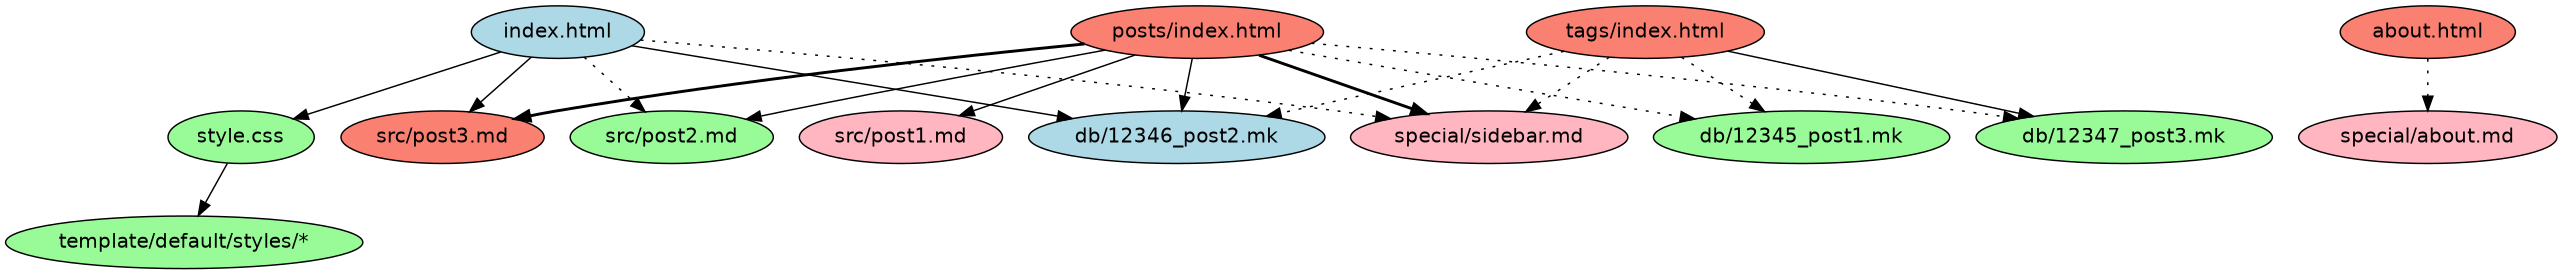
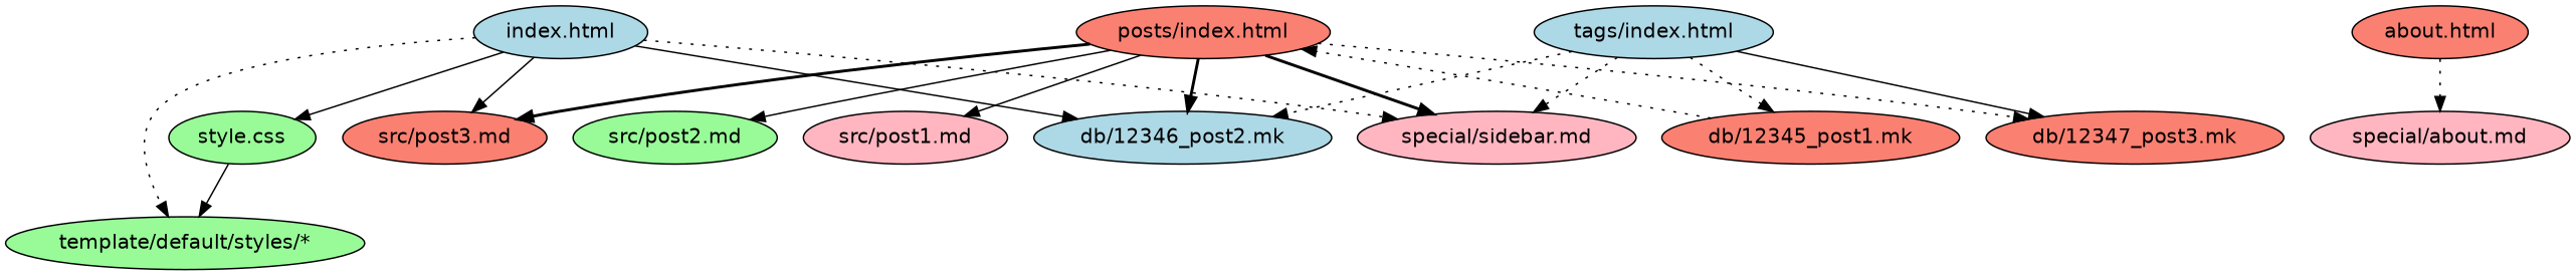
  digraph {
    fontname="DejaVu Sans"
    node [fillcolor=palegreen fontname="DejaVu Sans" style=filled]
    edge [fontname="DejaVu Sans" style=dotted]
    n1 [fillcolor=lightblue label="index.html"]
    "style.css"
    "src/post3.md" [fillcolor=salmon]
    "db/12346_post2.mk" [fillcolor=lightblue]
    "src/post2.md"
    "special/sidebar.md" [fillcolor=lightpink]
    "template/default/styles/*"
    "posts/index.html" [fillcolor=salmon]
-   "db/12347_post3.mk"
-   "db/12345_post1.mk"
+   "db/12347_post3.mk" [fillcolor=salmon]
+   "db/12345_post1.mk" [fillcolor=salmon]
    "src/post1.md" [fillcolor=lightpink]
-   "tags/index.html" [fillcolor=salmon]
+   "tags/index.html" [fillcolor=lightblue]
    "about.html" [fillcolor=salmon]
    "special/about.md" [fillcolor=lightpink]
    n1 -> "style.css" [style=solid]
    n1 -> "src/post3.md" [style=solid]
    n1 -> "db/12346_post2.mk" [style=solid]
-   n1 -> "src/post2.md"
+   n1 -> "template/default/styles/*"
    n1 -> "special/sidebar.md"
    "style.css" -> "template/default/styles/*" [style=solid]
    "posts/index.html" -> "src/post3.md" [style=bold]
-   "posts/index.html" -> "db/12346_post2.mk" [style=solid]
+   "posts/index.html" -> "db/12346_post2.mk" [style=bold]
    "posts/index.html" -> "src/post2.md" [style=solid]
    "posts/index.html" -> "special/sidebar.md" [style=bold]
    "posts/index.html" -> "db/12347_post3.mk"
-   "posts/index.html" -> "db/12345_post1.mk"
+   "db/12345_post1.mk" -> "posts/index.html"
    "posts/index.html" -> "src/post1.md" [style=solid]
    "tags/index.html" -> "db/12346_post2.mk"
    "tags/index.html" -> "special/sidebar.md"
    "tags/index.html" -> "db/12347_post3.mk" [style=solid]
    "tags/index.html" -> "db/12345_post1.mk"
    "about.html" -> "special/about.md"
  }
